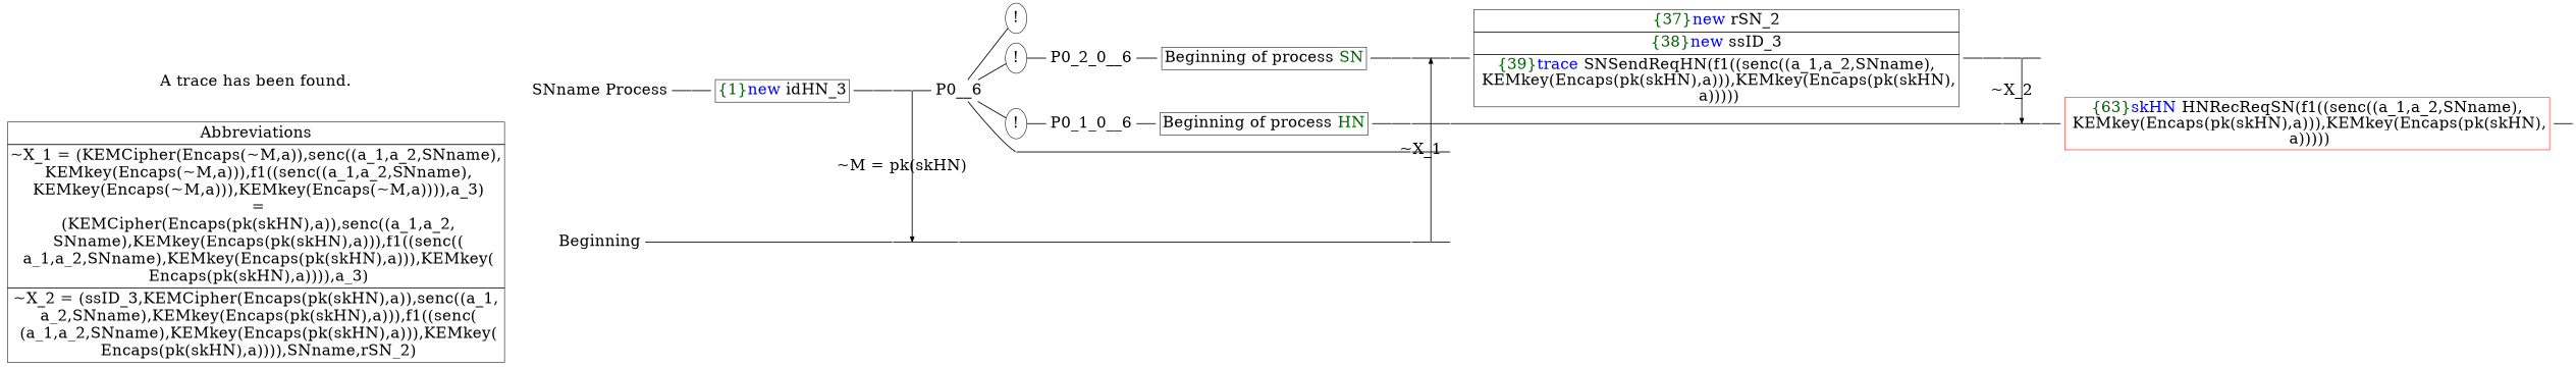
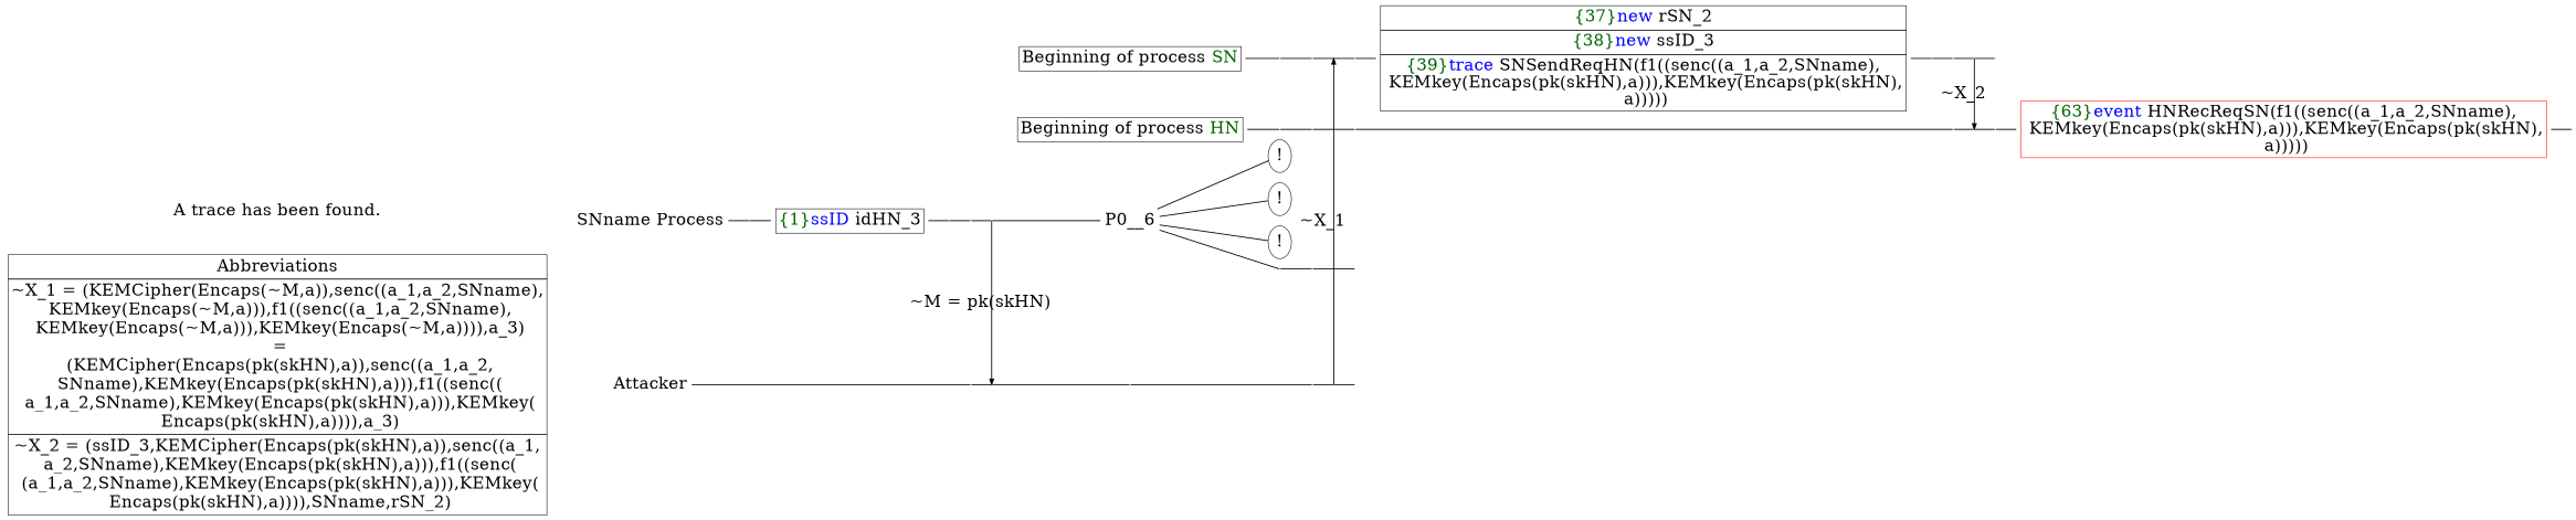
  digraph {
    fontname="DejaVu Serif"
    ordering=out
    rankdir=LR
    node [fontname="DejaVu Serif" fontsize=30 shape=point]
    edge [arrowhead=none fontname="DejaVu Serif" fontsize=30 penwidth=1.6 weight=100]
    n1 [height=0 label="SNname Process" shape=plaintext width=0]
-   n2 [height=0 label=Beginning shape=plaintext width=0]
+   n2 [height=0 label=Attacker shape=plaintext width=0]
    P0__4 [height=0 width=0]
    P__1 [height=0 width=0]
    P0__5 [height=0 width=0]
    P__2 [height=0 width=0]
    P0__6 [fixedsize=false height=0 shape=none width=0]
    P__3 [height=0 width=0]
    n9 [height=0 label="!" shape=ellipse width=0]
    n10 [height=0 label="!" shape=ellipse width=0]
    n11 [height=0 label="!" shape=ellipse width=0]
    P0_0__6 [height=0 width=0]
    P0_2_0__9 [height=0 width=0]
    P0_1_0__9 [height=0 width=0]
    P0_0__7 [height=0 width=0]
    P__4 [height=0 width=0]
    P0_2_0__10 [height=0 width=0]
    P__5 [height=0 width=0]
    P0_2_0__11 [height=0 width=0]
    P0_1_0__10 [height=0 width=0]
    P0_0__8 [height=0 width=0]
    P__6 [height=0 width=0]
    P0_2_0__14 [height=0 width=0]
    P0_1_0__11 [height=0 width=0]
    P0_2_0__15 [height=0 width=0]
    P0_1_0__12 [height=0 width=0]
    P0_2_0__16 [height=0 width=0]
    P0_1_0__13 [height=0 width=0]
    P0__1 [height=0 width=0]
-   P0_2_0__6 [fixedsize=false height=0 shape=none width=0]
-   P0_1_0__6 [fixedsize=false height=0 shape=none width=0]
    n32 [height=0 label=<<TABLE BORDER="0" CELLBORDER="1" CELLSPACING="0" CELLPADDING="4"> <TR><TD><FONT COLOR="darkgreen">{37}</FONT><FONT COLOR="blue">new </FONT>rSN_2</TD></TR><TR><TD><FONT COLOR="darkgreen">{38}</FONT><FONT COLOR="blue">new </FONT>ssID_3</TD></TR><TR><TD><FONT COLOR="darkgreen">{39}</FONT><FONT COLOR="blue">trace</FONT> SNSendReqHN(f1((senc((a_1,a_2,SNname),<br/> KEMkey(Encaps(pk(skHN),a))),KEMkey(Encaps(pk(skHN),<br/> a)))))</TD></TR></TABLE>> shape=plaintext width=0]
-   n33 [color=red height=0 label=<<TABLE BORDER="0" CELLBORDER="1" CELLSPACING="0" CELLPADDING="4"> <TR><TD><FONT COLOR="darkgreen">{63}</FONT><FONT COLOR="blue">skHN</FONT> HNRecReqSN(f1((senc((a_1,a_2,SNname),<br/> KEMkey(Encaps(pk(skHN),a))),KEMkey(Encaps(pk(skHN),<br/> a)))))</TD></TR></TABLE>> shape=plaintext width=0]
+   n33 [color=red height=0 label=<<TABLE BORDER="0" CELLBORDER="1" CELLSPACING="0" CELLPADDING="4"> <TR><TD><FONT COLOR="darkgreen">{63}</FONT><FONT COLOR="blue">event</FONT> HNRecReqSN(f1((senc((a_1,a_2,SNname),<br/> KEMkey(Encaps(pk(skHN),a))),KEMkey(Encaps(pk(skHN),<br/> a)))))</TD></TR></TABLE>> shape=plaintext width=0]
    n34 [height=0 label=<A trace has been found.<br/> > shape=plaintext width=0]
-   n35 [height=0 label=<<TABLE BORDER="0" CELLBORDER="1" CELLSPACING="0" CELLPADDING="4"> <TR><TD><FONT COLOR="darkgreen">{1}</FONT><FONT COLOR="blue">new </FONT>idHN_3</TD></TR></TABLE>> shape=plaintext width=0]
+   n35 [height=0 label=<<TABLE BORDER="0" CELLBORDER="1" CELLSPACING="0" CELLPADDING="4"> <TR><TD><FONT COLOR="darkgreen">{1}</FONT><FONT COLOR="blue">ssID </FONT>idHN_3</TD></TR></TABLE>> shape=plaintext width=0]
    P0__3 [height=0 width=0]
    n37 [height=0 label=<<TABLE BORDER="0" CELLBORDER="1" CELLSPACING="0" CELLPADDING="4"> <TR><TD>Beginning of process <FONT COLOR="darkgreen">SN</FONT></TD></TR></TABLE>> shape=plaintext width=0]
    n38 [height=0 label=<<TABLE BORDER="0" CELLBORDER="1" CELLSPACING="0" CELLPADDING="4"> <TR><TD>Beginning of process <FONT COLOR="darkgreen">HN</FONT></TD></TR></TABLE>> shape=plaintext width=0]
    P0_1_0__8 [height=0 width=0]
    P0_2_0__8 [height=0 width=0]
    P0_2_0__13 [height=0 width=0]
    P0_1_0__15 [height=0 width=0]
    n43 [height=0 label=<<TABLE BORDER="0" CELLBORDER="1" CELLSPACING="0" CELLPADDING="4"><TR> <TD> Abbreviations </TD></TR><TR><TD>~X_1 = (KEMCipher(Encaps(~M,a)),senc((a_1,a_2,SNname),<br/> KEMkey(Encaps(~M,a))),f1((senc((a_1,a_2,SNname),<br/> KEMkey(Encaps(~M,a))),KEMkey(Encaps(~M,a)))),a_3)<br/> =<br/> (KEMCipher(Encaps(pk(skHN),a)),senc((a_1,a_2,<br/> SNname),KEMkey(Encaps(pk(skHN),a))),f1((senc((<br/> a_1,a_2,SNname),KEMkey(Encaps(pk(skHN),a))),KEMkey(<br/> Encaps(pk(skHN),a)))),a_3)</TD></TR><TR><TD>~X_2 = (ssID_3,KEMCipher(Encaps(pk(skHN),a)),senc((a_1,<br/> a_2,SNname),KEMkey(Encaps(pk(skHN),a))),f1((senc(<br/> (a_1,a_2,SNname),KEMkey(Encaps(pk(skHN),a))),KEMkey(<br/> Encaps(pk(skHN),a)))),SNname,rSN_2)</TD></TR></TABLE>> shape=plaintext width=0]
    subgraph sub_1 {
      rank=same
      n1
      n2
    }
    subgraph sub_2 {
      rank=same
      P0__4
      P__1
    }
    subgraph sub_3 {
      rank=same
      P0__5
      P__2
    }
    subgraph sub_4 {
      rank=same
      P0__6
      P__3
    }
    subgraph sub_5 {
      rank=same
      n9
      n10
      n11
      P0_0__6
    }
    subgraph sub_6 {
      rank=same
      P0_2_0__9
      P0_1_0__9
      P0_0__7
      P__4
    }
    subgraph sub_7 {
      rank=same
      P0_2_0__10
      P__5
    }
    subgraph sub_8 {
      rank=same
      P0_2_0__11
      P0_1_0__10
      P0_0__8
      P__6
    }
    subgraph sub_9 {
      rank=same
      P0_2_0__14
      P0_1_0__11
    }
    subgraph sub_10 {
      rank=same
      P0_2_0__15
      P0_1_0__12
    }
    subgraph sub_11 {
      rank=same
      P0_2_0__16
      P0_1_0__13
    }
    n1 -> P0__1
    n2 -> P__1
    P0__4 -> P0__5
    P__1 -> P__2
    P0__5 -> P__2 [arrowhead=normal label=<~M = pk(skHN)> weight=""]
    P0__5 -> P0__6
    P__2 -> P__3
    P0__6 -> n9 [weight=""]
    P0__6 -> n10 [weight=""]
    P0__6 -> n11 [weight=""]
    P0__6 -> P0_0__6 [weight=""]
    P__3 -> P__4
-   n10 -> P0_2_0__6
-   n11 -> P0_1_0__6
    P0_0__6 -> P0_0__7
    P0_2_0__9 -> P0_2_0__10
    P0_1_0__9 -> P0_1_0__10
    P0_0__7 -> P0_0__8
    P__4 -> P__5
    P0_2_0__10 -> P__5 [arrowhead=normal dir=back label=<~X_1> weight=""]
    P0_2_0__10 -> P0_2_0__11
    P__5 -> P__6
    P0_2_0__11 -> n32
    P0_1_0__10 -> P0_1_0__11
    P0_2_0__14 -> P0_2_0__15
    P0_1_0__11 -> P0_1_0__12
    P0_2_0__15 -> P0_1_0__12 [arrowhead=normal label=<~X_2> weight=""]
    P0_2_0__15 -> P0_2_0__16
    P0_1_0__12 -> P0_1_0__13
    P0_1_0__13 -> n33
    P0__1 -> n35
-   P0_2_0__6 -> n37
-   P0_1_0__6 -> n38
    n32 -> P0_2_0__13
    n33 -> P0_1_0__15
    n34 -> n1 [style=invisible]
    n35 -> P0__3
    P0__3 -> P0__4
    n37 -> P0_2_0__8
    n38 -> P0_1_0__8
    P0_1_0__8 -> P0_1_0__9
    P0_2_0__8 -> P0_2_0__9
    P0_2_0__13 -> P0_2_0__14
    n43 -> n2 [style=invisible]
  }
